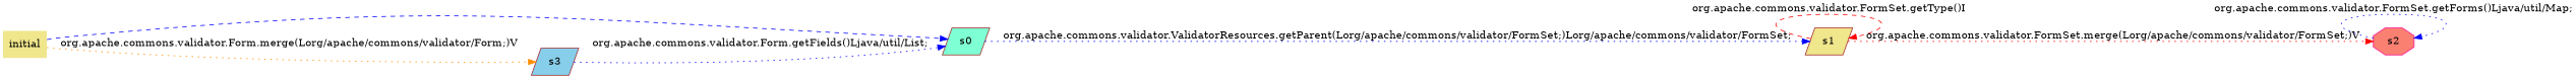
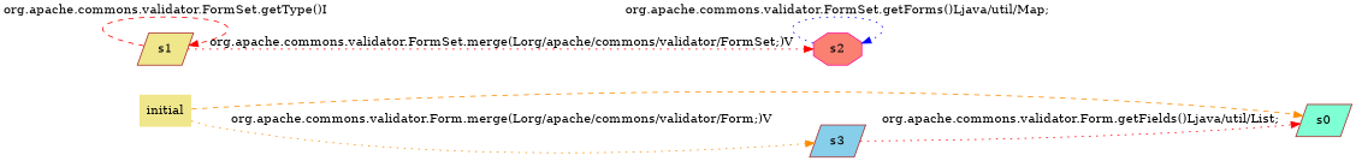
  digraph {
    rankdir=LR
    node [color=brown fillcolor=khaki shape=parallelogram style=filled]
    edge [color=red style=dotted]
    n1 [fillcolor=aquamarine label=s0]
    n2 [label=s1]
    n3 [color=deeppink fillcolor=salmon label=s2 shape=octagon]
    initial [color=red shape=plaintext]
    n5 [fillcolor=skyblue label=s3]
-   n1 -> n2 [color=blue label="org.apache.commons.validator.ValidatorResources.getParent(Lorg/apache/commons/validator/FormSet;)Lorg/apache/commons/validator/FormSet;"]
    n2 -> n2 [label="org.apache.commons.validator.FormSet.getType()I" style=dashed]
    n2 -> n3 [label="org.apache.commons.validator.FormSet.merge(Lorg/apache/commons/validator/FormSet;)V"]
    n3 -> n3 [color=blue label="org.apache.commons.validator.FormSet.getForms()Ljava/util/Map;"]
-   initial -> n1 [color=blue style=dashed]
+   initial -> n1 [color=darkorange style=dashed]
    initial -> n5 [color=darkorange label="org.apache.commons.validator.Form.merge(Lorg/apache/commons/validator/Form;)V"]
-   n5 -> n1 [color=blue label="org.apache.commons.validator.Form.getFields()Ljava/util/List;"]
+   n5 -> n1 [label="org.apache.commons.validator.Form.getFields()Ljava/util/List;"]
  }
